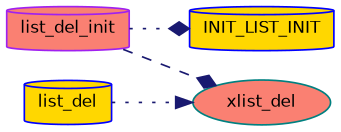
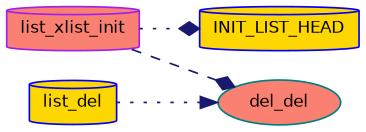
  digraph {
    rankdir=LR
    node [color=blue fillcolor=salmon fontname=Helvetica fontsize=10 shape=cylinder style=filled]
    edge [arrowhead=diamond color=midnightblue fontname=Helvetica fontsize=10 labelfontname=Helvetica labelfontsize=10 style=dotted]
-   n1 [color=purple fontcolor=black height=0.2 label=list_del_init width=0.4]
-   n2 [fillcolor=gold height=0.2 label=INIT_LIST_INIT width=0.4]
-   n3 [color=teal height=0.2 label=xlist_del shape=ellipse width=0.4]
+   n1 [color=purple fontcolor=black height=0.2 label=list_xlist_init width=0.4]
+   n2 [fillcolor=gold height=0.2 label=INIT_LIST_HEAD width=0.4]
+   n3 [color=teal height=0.2 label=del_del shape=ellipse width=0.4]
    n4 [fillcolor=gold height=0.2 label=list_del width=0.4]
    n1 -> n2
    n1 -> n3 [style=dashed]
    n4 -> n3 [arrowhead=normal]
  }
